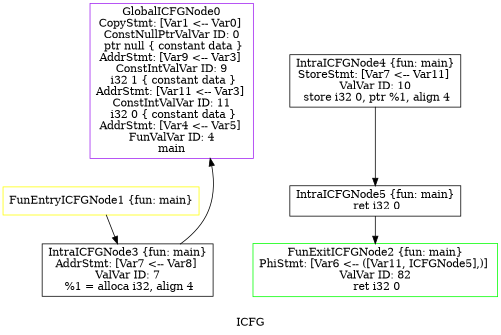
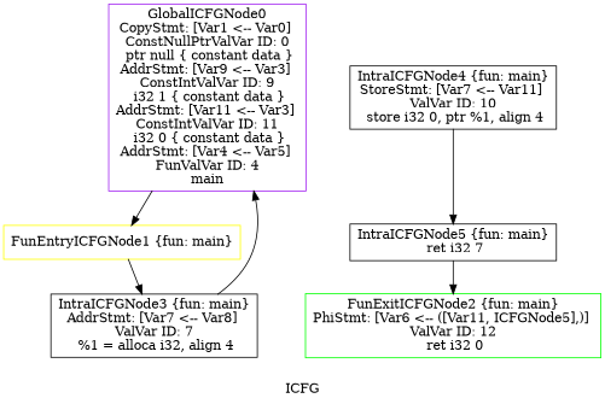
  digraph {
    label=ICFG
    node [color=black shape=record]
    edge [style=solid]
    n1 [color=purple label="{GlobalICFGNode0\nCopyStmt: [Var1 \<-- Var0]  \nConstNullPtrValVar ID: 0\n ptr null \{ constant data \}\nAddrStmt: [Var9 \<-- Var3]  \nConstIntValVar ID: 9\n i32 1 \{ constant data \}\nAddrStmt: [Var11 \<-- Var3]  \nConstIntValVar ID: 11\n i32 0 \{ constant data \}\nAddrStmt: [Var4 \<-- Var5]  \nFunValVar ID: 4\nmain}"]
    n2 [color=yellow label="{FunEntryICFGNode1 \{fun: main\}}"]
    n3 [label="{IntraICFGNode3 \{fun: main\}\nAddrStmt: [Var7 \<-- Var8]  \nValVar ID: 7\n   %1 = alloca i32, align 4 }"]
    n4 [label="{IntraICFGNode4 \{fun: main\}\nStoreStmt: [Var7 \<-- Var11]  \nValVar ID: 10\n   store i32 0, ptr %1, align 4 }"]
-   n5 [label="{IntraICFGNode5 \{fun: main\}\n   ret i32 0 }"]
-   n6 [color=green label="{FunExitICFGNode2 \{fun: main\}\nPhiStmt: [Var6 \<-- ([Var11, ICFGNode5],)]  \nValVar ID: 82\n   ret i32 0 }"]
+   n5 [label="{IntraICFGNode5 \{fun: main\}\n   ret i32 7 }"]
+   n6 [color=green label="{FunExitICFGNode2 \{fun: main\}\nPhiStmt: [Var6 \<-- ([Var11, ICFGNode5],)]  \nValVar ID: 12\n   ret i32 0 }"]
+   n1 -> n2
    n2 -> n3
    n3 -> n1
    n4 -> n5
    n5 -> n6
  }
